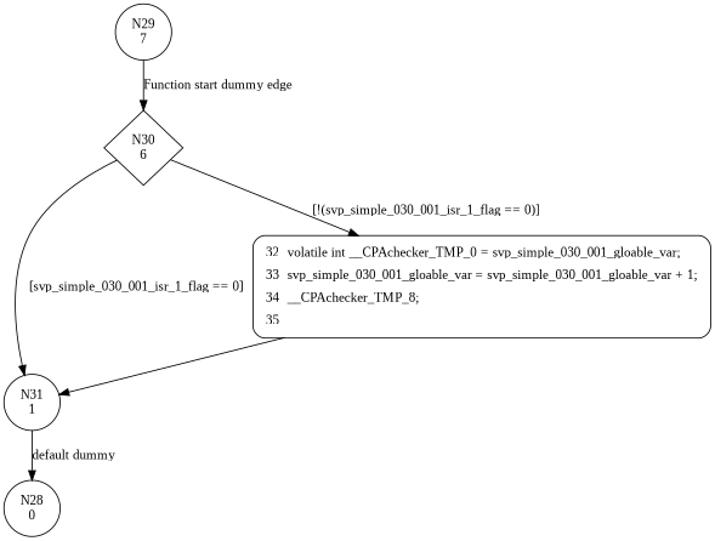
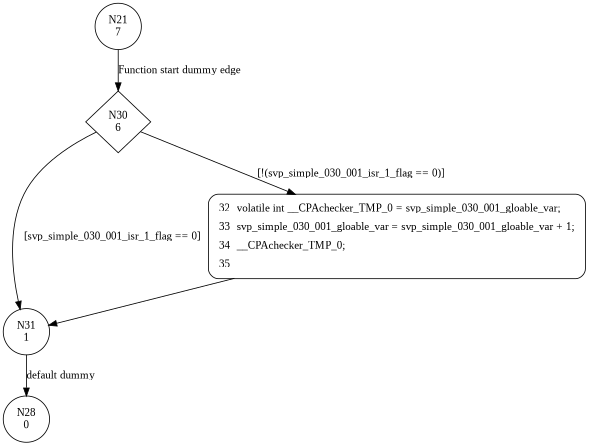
  digraph {
    fontname="Liberation Serif"
    node [fontname="Liberation Serif" shape=circle]
    edge [fontname="Liberation Serif"]
-   n1 [label="N29\n7"]
+   n1 [label="N21\n7"]
    n2 [label="N30\n6" shape=diamond]
    n3 [label="N31\n1"]
-   n4 [fillcolor=white label=<<table border="0" cellborder="0" cellpadding="3" bgcolor="white"><tr><td align="right">32</td><td align="left">volatile int __CPAchecker_TMP_0 = svp_simple_030_001_gloable_var;</td></tr><tr><td align="right">33</td><td align="left">svp_simple_030_001_gloable_var = svp_simple_030_001_gloable_var + 1;</td></tr><tr><td align="right">34</td><td align="left">__CPAchecker_TMP_8;</td></tr><tr><td align="right">35</td><td align="left"></td></tr></table>> penwidth=1 shape=Mrecord style="filled,bold"]
+   n4 [fillcolor=white label=<<table border="0" cellborder="0" cellpadding="3" bgcolor="white"><tr><td align="right">32</td><td align="left">volatile int __CPAchecker_TMP_0 = svp_simple_030_001_gloable_var;</td></tr><tr><td align="right">33</td><td align="left">svp_simple_030_001_gloable_var = svp_simple_030_001_gloable_var + 1;</td></tr><tr><td align="right">34</td><td align="left">__CPAchecker_TMP_0;</td></tr><tr><td align="right">35</td><td align="left"></td></tr></table>> penwidth=1 shape=Mrecord style="filled,bold"]
    n5 [label="N28\n0"]
    n1 -> n2 [label="Function start dummy edge"]
    n2 -> n3 [label="[svp_simple_030_001_isr_1_flag == 0]"]
    n2 -> n4 [label="[!(svp_simple_030_001_isr_1_flag == 0)]"]
    n3 -> n5 [label="default dummy"]
    n4 -> n3
  }
